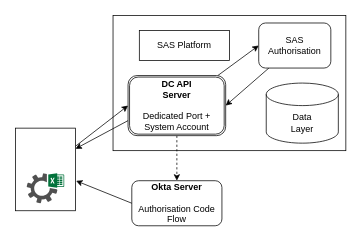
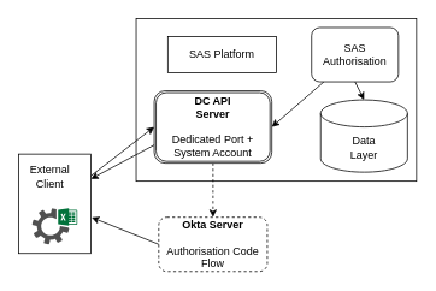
  <mxCell id="0" />
  <mxCell id="1" parent="0" />
  <mxCell id="2" value="" style="rounded=0;whiteSpace=wrap;html=1;fillColor=none;" vertex="1" parent="1"><mxGeometry x="150" y="20" width="310" height="180" as="geometry" /></mxCell>
- <mxCell id="3" style="edgeStyle=none;html=1;entryX=0;entryY=0.5;entryDx=0;entryDy=0;" edge="1" parent="1" source="6" target="9"><mxGeometry relative="1" as="geometry" /></mxCell>
  <mxCell id="4" style="edgeStyle=none;html=1;exitX=0.5;exitY=1;exitDx=0;exitDy=0;entryX=0.5;entryY=0;entryDx=0;entryDy=0;dashed=1;" edge="1" parent="1" source="6" target="17"><mxGeometry relative="1" as="geometry" /></mxCell>
  <mxCell id="5" style="edgeStyle=none;html=1;exitX=0;exitY=0.75;exitDx=0;exitDy=0;entryX=1;entryY=0.25;entryDx=0;entryDy=0;" edge="1" parent="1" source="6" target="13"><mxGeometry relative="1" as="geometry" /></mxCell>
  <mxCell id="6" value="&lt;b&gt;DC API&lt;br&gt;Server&lt;/b&gt;&lt;br&gt;&lt;br&gt;Dedicated Port + System Account" style="shape=ext;double=1;rounded=1;whiteSpace=wrap;html=1;" parent="1" vertex="1"><mxGeometry x="170" y="100" width="130" height="80" as="geometry" /></mxCell>
  <mxCell id="7" style="edgeStyle=none;html=1;" edge="1" parent="1" source="9"><mxGeometry relative="1" as="geometry"><mxPoint x="300" y="140" as="targetPoint" /></mxGeometry></mxCell>
+ <mxCell id="8" style="edgeStyle=none;html=1;exitX=0.5;exitY=1;exitDx=0;exitDy=0;entryX=0.5;entryY=0;entryDx=0;entryDy=0;entryPerimeter=0;" edge="1" parent="1" source="9" target="18"><mxGeometry relative="1" as="geometry" /></mxCell>
  <mxCell id="9" value="SAS&lt;br&gt;Authorisation" style="rounded=1;whiteSpace=wrap;html=1;" parent="1" vertex="1"><mxGeometry x="344" y="30" width="96" height="60" as="geometry" /></mxCell>
  <mxCell id="10" value="SAS Platform" style="rounded=0;whiteSpace=wrap;html=1;fillColor=none;" vertex="1" parent="1"><mxGeometry x="185" y="40" width="120" height="40" as="geometry" /></mxCell>
  <mxCell id="11" value="" style="group" vertex="1" connectable="0" parent="1"><mxGeometry x="20" y="170" width="80" height="110" as="geometry" /></mxCell>
  <mxCell id="12" value="" style="sketch=0;pointerEvents=1;shadow=0;dashed=0;html=1;strokeColor=none;fillColor=#505050;labelPosition=center;verticalLabelPosition=bottom;verticalAlign=top;outlineConnect=0;align=center;shape=mxgraph.office.services.excel_services;" parent="11" vertex="1"><mxGeometry x="15" y="60" width="50" height="40" as="geometry" /></mxCell>
  <mxCell id="13" value="&lt;p style=&quot;line-height: 1&quot;&gt;&lt;br&gt;&lt;/p&gt;" style="rounded=0;whiteSpace=wrap;html=1;fillColor=none;" vertex="1" parent="11"><mxGeometry width="80" height="110" as="geometry" /></mxCell>
+ <mxCell id="14" value="External Client" style="text;html=1;strokeColor=none;fillColor=none;align=center;verticalAlign=middle;whiteSpace=wrap;rounded=0;" vertex="1" parent="11"><mxGeometry x="5" y="10" width="60" height="30" as="geometry" /></mxCell>
  <mxCell id="15" style="edgeStyle=none;html=1;entryX=0;entryY=0.5;entryDx=0;entryDy=0;" edge="1" parent="1" source="13" target="6"><mxGeometry relative="1" as="geometry" /></mxCell>
  <mxCell id="16" style="edgeStyle=none;html=1;exitX=0;exitY=0.5;exitDx=0;exitDy=0;entryX=1.01;entryY=0.638;entryDx=0;entryDy=0;entryPerimeter=0;" edge="1" parent="1" source="17" target="13"><mxGeometry relative="1" as="geometry" /></mxCell>
- <mxCell id="17" value="&lt;b&gt;Okta Server&lt;br&gt;&lt;/b&gt;&lt;br&gt;Authorisation Code Flow" style="rounded=1;whiteSpace=wrap;html=1;fillColor=none;" vertex="1" parent="1"><mxGeometry x="175" y="240" width="120" height="60" as="geometry" /></mxCell>
+ <mxCell id="17" value="&lt;b&gt;Okta Server&lt;br&gt;&lt;/b&gt;&lt;br&gt;Authorisation Code Flow" style="rounded=1;whiteSpace=wrap;html=1;fillColor=none;dashed=1;" vertex="1" parent="1"><mxGeometry x="175" y="240" width="120" height="60" as="geometry" /></mxCell>
  <mxCell id="18" value="Data &lt;br&gt;Layer" style="shape=cylinder3;whiteSpace=wrap;html=1;boundedLbl=1;backgroundOutline=1;size=15;fillColor=none;" vertex="1" parent="1"><mxGeometry x="354" y="110" width="96" height="80" as="geometry" /></mxCell>
